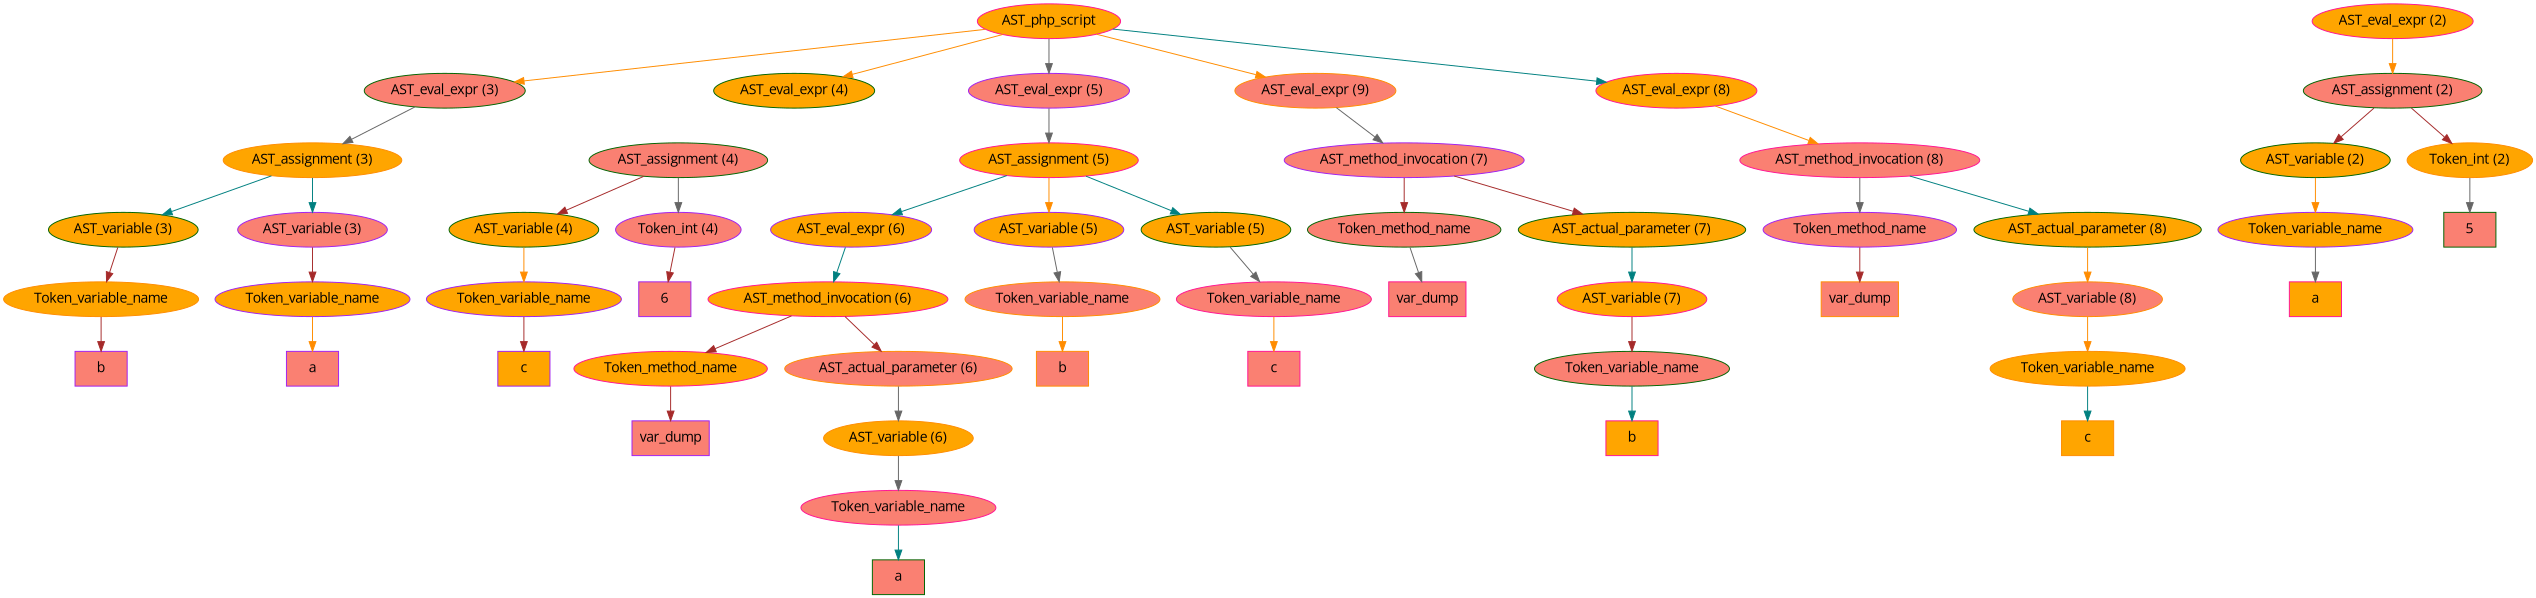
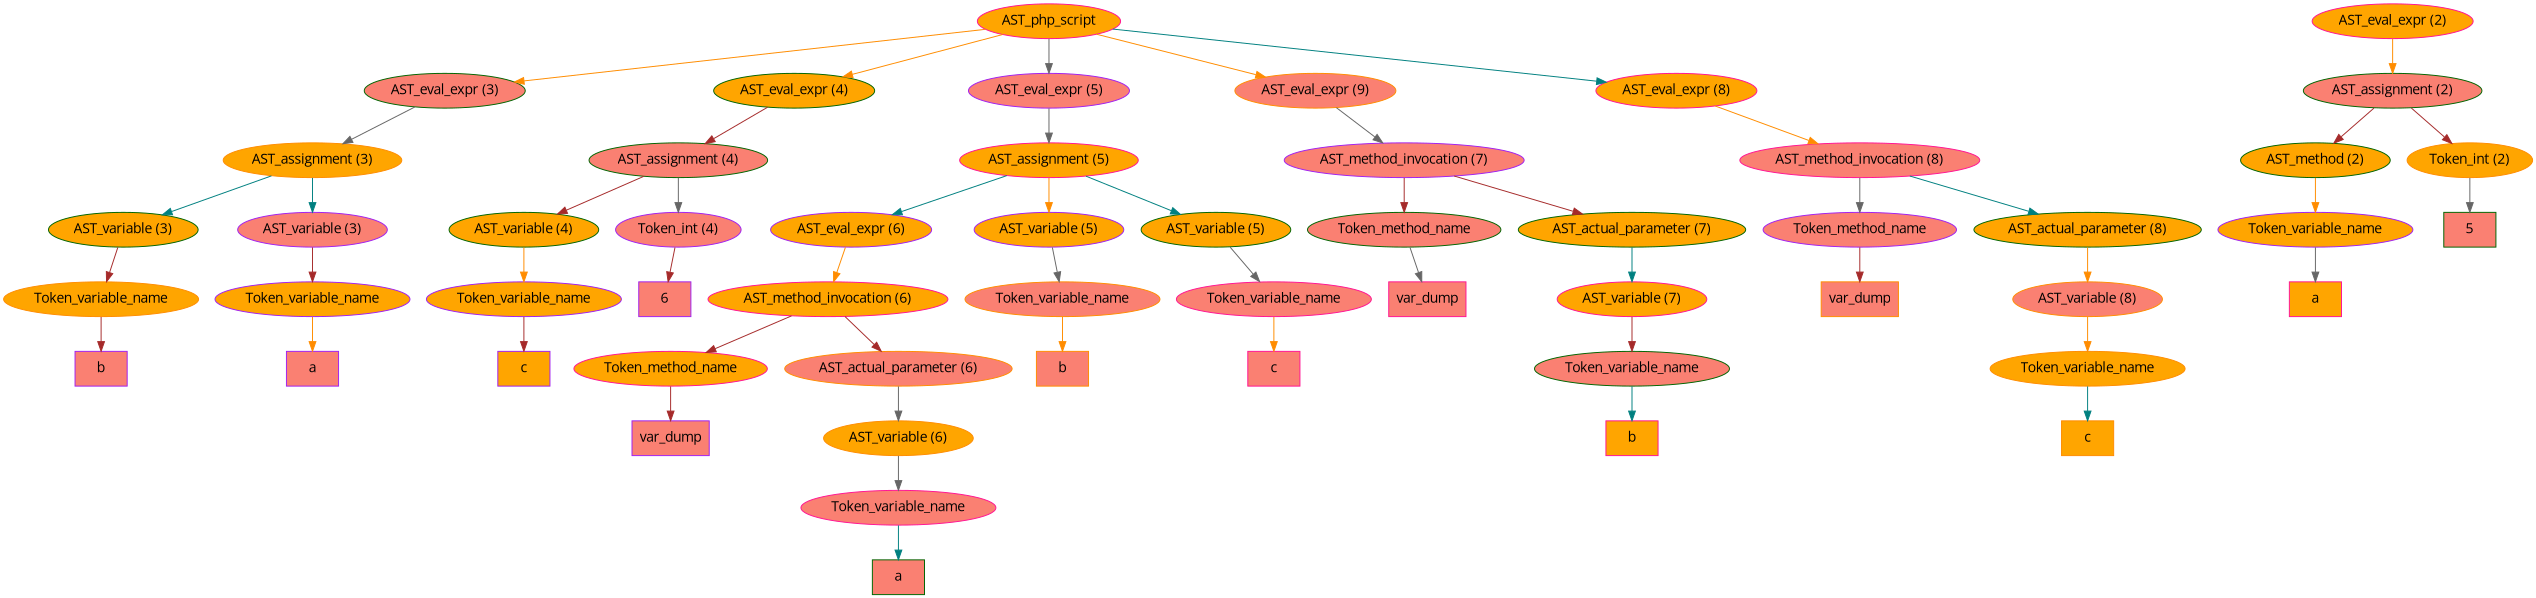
  digraph {
    fontname="Open Sans"
    node [color=purple fillcolor=orange fontname="Open Sans" style=filled]
    edge [color=brown fontname="Open Sans"]
    n1 [color=deeppink label=AST_php_script]
    n2 [color=darkgreen fillcolor=salmon label="AST_eval_expr (3)"]
    n3 [color=darkgreen label="AST_eval_expr (4)"]
    n4 [fillcolor=salmon label="AST_eval_expr (5)"]
    n5 [color=darkorange fillcolor=salmon label="AST_eval_expr (9)"]
    n6 [color=deeppink label="AST_eval_expr (8)"]
    n7 [color=deeppink label="AST_eval_expr (2)"]
    n8 [color=darkgreen fillcolor=salmon label="AST_assignment (2)"]
    n9 [color=darkorange label="AST_assignment (3)"]
    n10 [color=darkgreen fillcolor=salmon label="AST_assignment (4)"]
    n11 [color=deeppink label="AST_assignment (5)"]
    n12 [label="AST_eval_expr (6)"]
    n13 [color=deeppink label="AST_method_invocation (6)"]
    n14 [fillcolor=salmon label="AST_method_invocation (7)"]
    n15 [color=deeppink fillcolor=salmon label="AST_method_invocation (8)"]
-   n16 [color=darkgreen label="AST_variable (2)"]
+   n16 [color=darkgreen label="AST_method (2)"]
    n17 [color=darkorange label="Token_int (2)"]
    n18 [label=Token_variable_name]
    n19 [color=darkgreen fillcolor=salmon label=5 shape=box]
    n20 [color=deeppink label=a shape=box]
    n21 [color=darkgreen label="AST_variable (3)"]
    n22 [fillcolor=salmon label="AST_variable (3)"]
    n23 [color=darkorange label=Token_variable_name]
    n24 [label=Token_variable_name]
    n25 [fillcolor=salmon label=b shape=box]
    n26 [fillcolor=salmon label=a shape=box]
    n27 [color=darkgreen label="AST_variable (4)"]
    n28 [fillcolor=salmon label="Token_int (4)"]
    n29 [label=Token_variable_name]
    n30 [fillcolor=salmon label=6 shape=box]
    n31 [label=c shape=box]
    n32 [label="AST_variable (5)"]
    n33 [color=darkgreen label="AST_variable (5)"]
    n34 [color=darkorange fillcolor=salmon label=Token_variable_name]
    n35 [color=deeppink fillcolor=salmon label=Token_variable_name]
    n36 [color=darkorange fillcolor=salmon label=b shape=box]
    n37 [color=deeppink fillcolor=salmon label=c shape=box]
    n38 [color=deeppink label=Token_method_name]
    n39 [color=darkorange fillcolor=salmon label="AST_actual_parameter (6)"]
    n40 [fillcolor=salmon label=var_dump shape=box]
    n41 [color=darkorange label="AST_variable (6)"]
    n42 [color=deeppink fillcolor=salmon label=Token_variable_name]
    n43 [color=darkgreen fillcolor=salmon label=a shape=box]
    n44 [color=darkgreen fillcolor=salmon label=Token_method_name]
    n45 [color=darkgreen label="AST_actual_parameter (7)"]
    n46 [color=deeppink fillcolor=salmon label=var_dump shape=box]
    n47 [color=deeppink label="AST_variable (7)"]
    n48 [color=darkgreen fillcolor=salmon label=Token_variable_name]
    n49 [color=deeppink label=b shape=box]
    n50 [fillcolor=salmon label=Token_method_name]
    n51 [color=darkgreen label="AST_actual_parameter (8)"]
    n52 [color=darkorange fillcolor=salmon label=var_dump shape=box]
    n53 [color=darkorange fillcolor=salmon label="AST_variable (8)"]
    n54 [color=darkorange label=Token_variable_name]
    n55 [color=darkorange label=c shape=box]
    n1 -> n2 [color=darkorange]
    n1 -> n3 [color=darkorange]
    n1 -> n4 [color=gray40]
    n1 -> n5 [color=darkorange]
    n1 -> n6 [color=teal]
    n2 -> n9 [color=gray40]
+   n3 -> n10
    n4 -> n11 [color=gray40]
    n5 -> n14 [color=gray40]
    n6 -> n15 [color=darkorange]
    n7 -> n8 [color=darkorange]
    n8 -> n16
    n8 -> n17
    n9 -> n21 [color=teal]
    n9 -> n22 [color=teal]
    n10 -> n27
    n10 -> n28 [color=gray40]
    n11 -> n12 [color=teal]
    n11 -> n32 [color=darkorange]
    n11 -> n33 [color=teal]
-   n12 -> n13 [color=teal]
+   n12 -> n13 [color=darkorange]
    n13 -> n38
    n13 -> n39
    n14 -> n44
    n14 -> n45
    n15 -> n50 [color=gray40]
    n15 -> n51 [color=teal]
    n16 -> n18 [color=darkorange]
    n17 -> n19 [color=gray40]
    n18 -> n20 [color=gray40]
    n21 -> n23
    n22 -> n24
    n23 -> n25
    n24 -> n26 [color=darkorange]
    n27 -> n29 [color=darkorange]
    n28 -> n30
    n29 -> n31
    n32 -> n34 [color=gray40]
    n33 -> n35 [color=gray40]
    n34 -> n36 [color=darkorange]
    n35 -> n37 [color=darkorange]
    n38 -> n40
    n39 -> n41 [color=gray40]
    n41 -> n42 [color=gray40]
    n42 -> n43 [color=teal]
    n44 -> n46 [color=gray40]
    n45 -> n47 [color=teal]
    n47 -> n48
    n48 -> n49 [color=teal]
    n50 -> n52
    n51 -> n53 [color=darkorange]
    n53 -> n54 [color=darkorange]
    n54 -> n55 [color=teal]
  }
